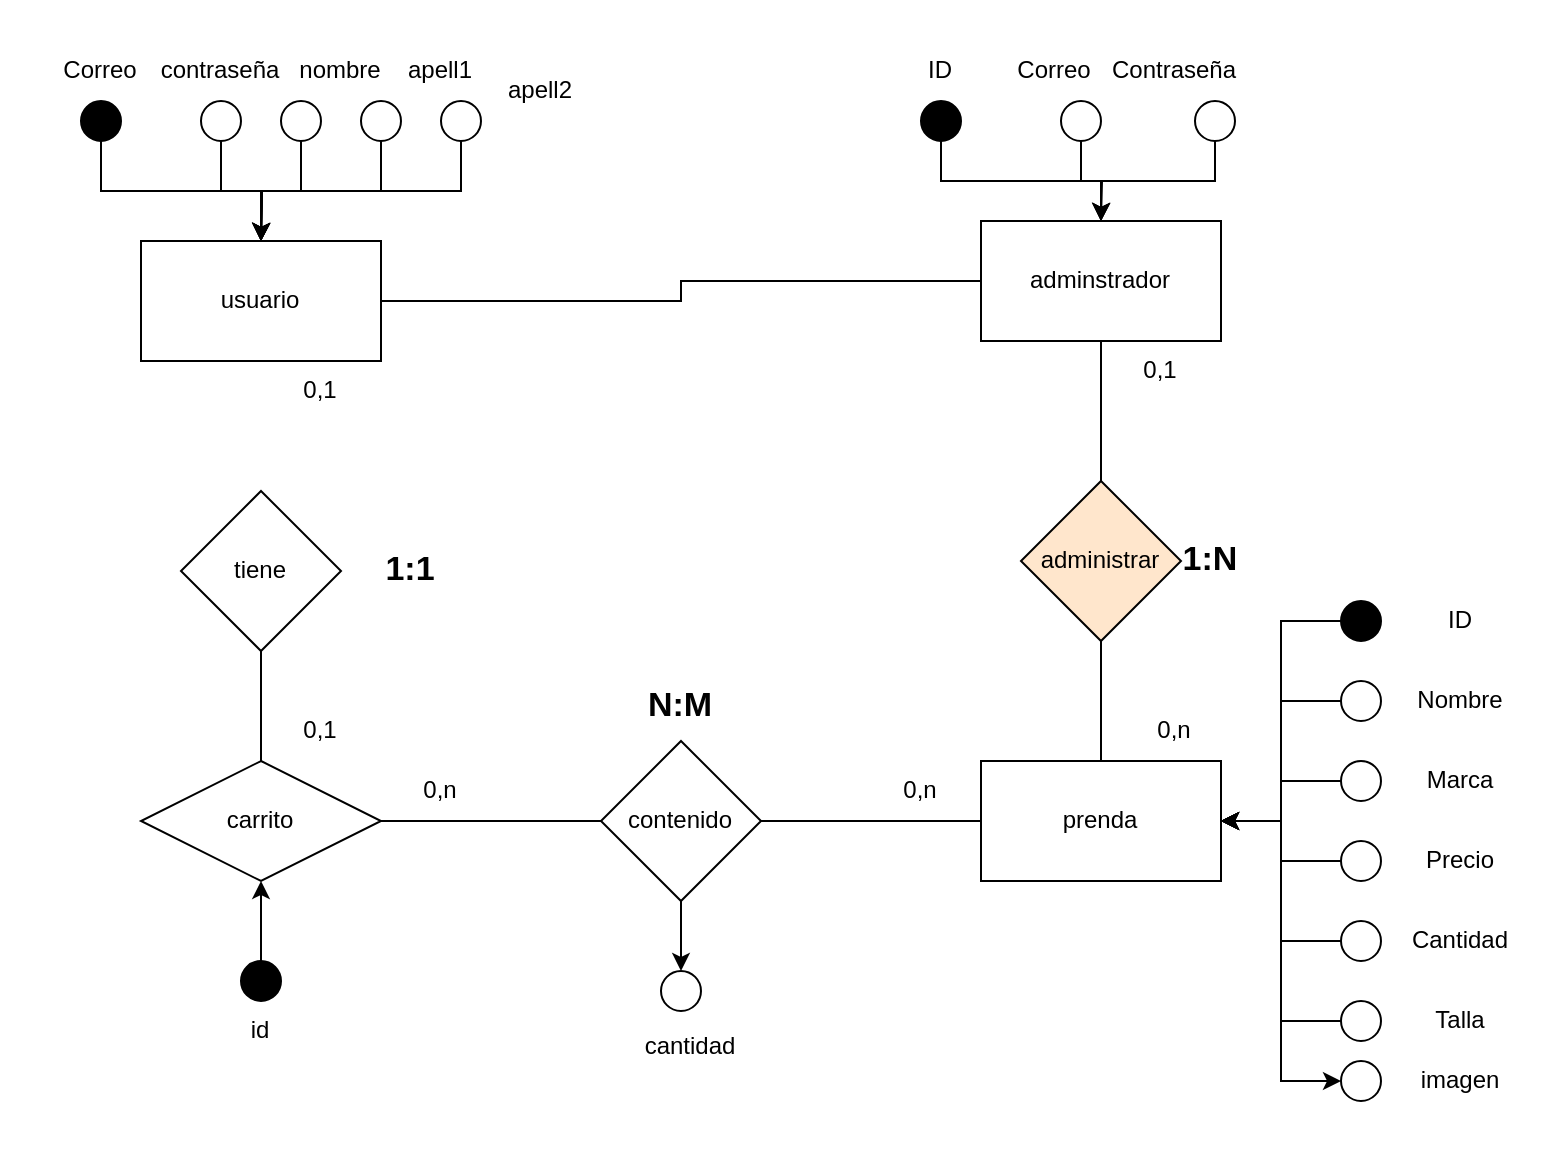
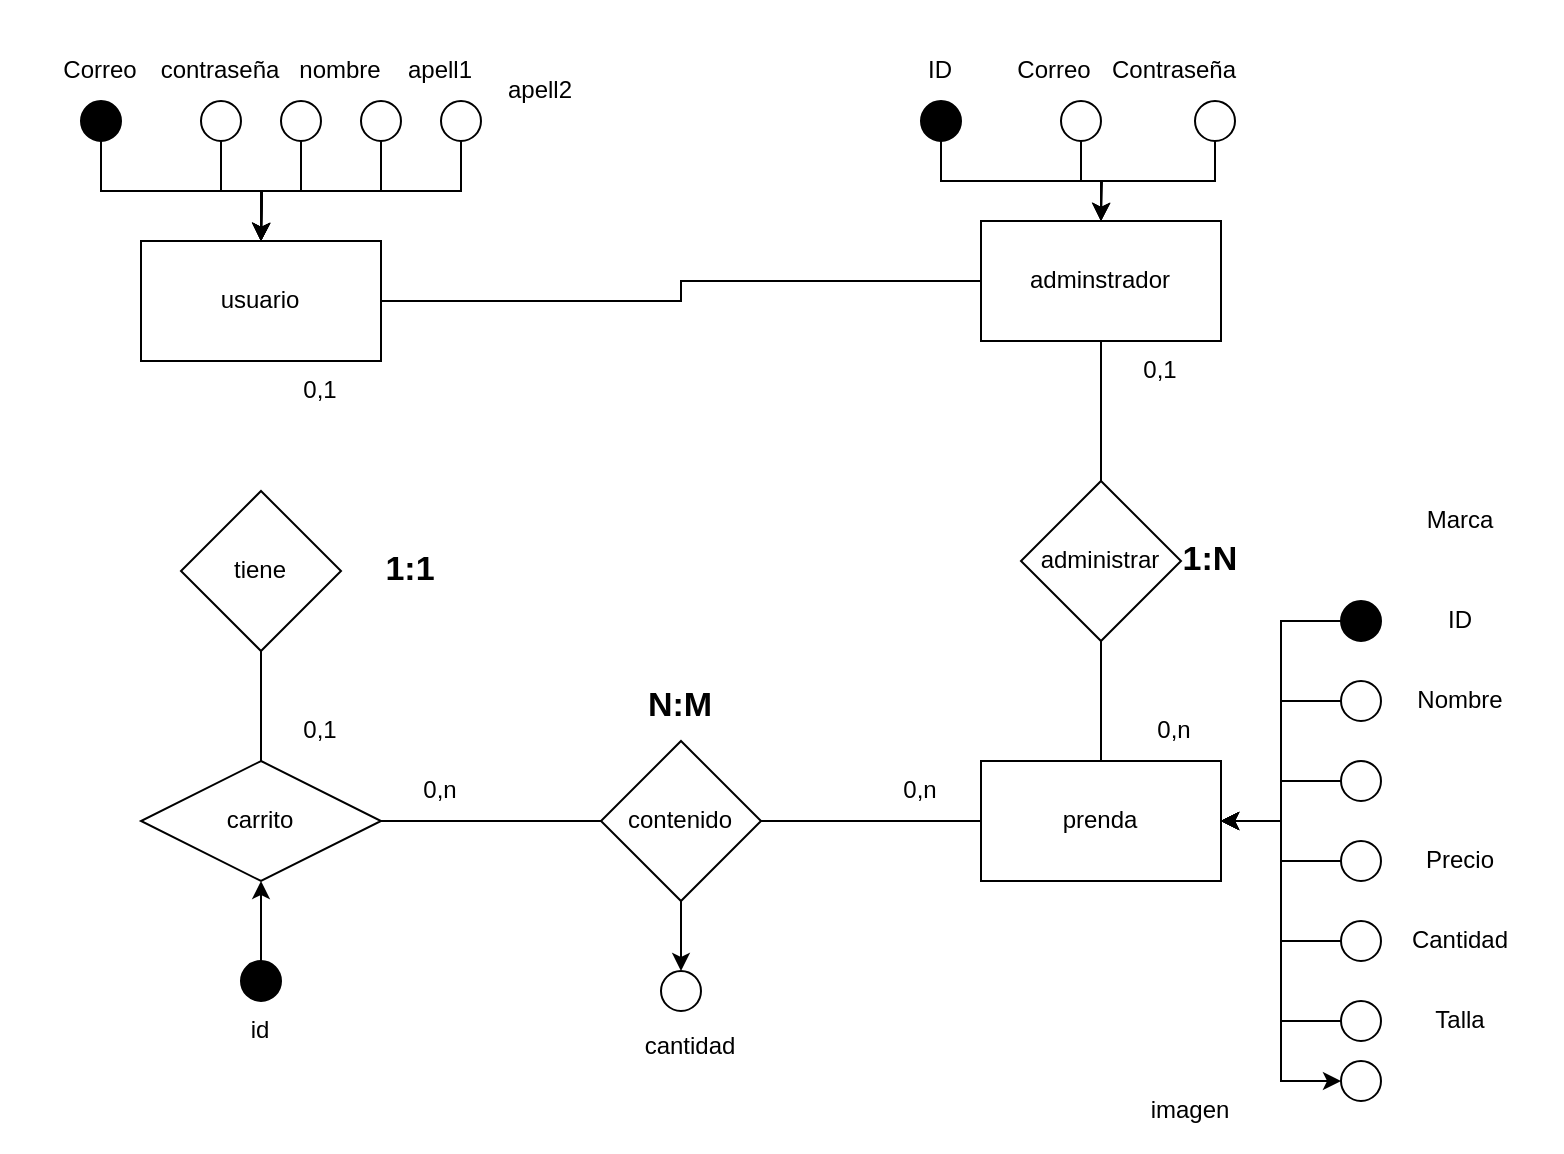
  <mxCell id="0" />
  <mxCell id="1" parent="0" />
  <mxCell id="2" value="" style="edgeStyle=orthogonalEdgeStyle;rounded=0;orthogonalLoop=1;jettySize=auto;html=1;endArrow=none;endFill=0;" parent="1" source="3" target="5" edge="1"><mxGeometry relative="1" as="geometry" /></mxCell>
  <mxCell id="3" value="usuario" style="rounded=0;whiteSpace=wrap;html=1;" parent="1" vertex="1"><mxGeometry x="70" y="120" width="120" height="60" as="geometry" /></mxCell>
  <mxCell id="4" style="edgeStyle=orthogonalEdgeStyle;rounded=0;orthogonalLoop=1;jettySize=auto;html=1;exitX=0.5;exitY=1;exitDx=0;exitDy=0;entryX=0.5;entryY=0;entryDx=0;entryDy=0;endArrow=none;endFill=0;" parent="1" source="5" target="9" edge="1"><mxGeometry relative="1" as="geometry" /></mxCell>
  <mxCell id="5" value="adminstrador" style="rounded=0;whiteSpace=wrap;html=1;" parent="1" vertex="1"><mxGeometry x="490" y="110" width="120" height="60" as="geometry" /></mxCell>
  <mxCell id="6" style="edgeStyle=orthogonalEdgeStyle;rounded=0;orthogonalLoop=1;jettySize=auto;html=1;exitX=0.5;exitY=0;exitDx=0;exitDy=0;entryX=0.5;entryY=1;entryDx=0;entryDy=0;endArrow=none;endFill=0;" parent="1" source="8" target="9" edge="1"><mxGeometry relative="1" as="geometry" /></mxCell>
  <mxCell id="7" style="edgeStyle=orthogonalEdgeStyle;rounded=0;orthogonalLoop=1;jettySize=auto;html=1;exitX=1;exitY=0.5;exitDx=0;exitDy=0;entryX=0;entryY=0.5;entryDx=0;entryDy=0;" parent="1" source="8" target="73" edge="1"><mxGeometry relative="1" as="geometry" /></mxCell>
  <mxCell id="8" value="prenda" style="rounded=0;whiteSpace=wrap;html=1;" parent="1" vertex="1"><mxGeometry x="490" y="380" width="120" height="60" as="geometry" /></mxCell>
- <mxCell id="9" value="administrar" style="rhombus;whiteSpace=wrap;html=1;fillColor=#ffe6cc;" parent="1" vertex="1"><mxGeometry x="510" y="240" width="80" height="80" as="geometry" /></mxCell>
+ <mxCell id="9" value="administrar" style="rhombus;whiteSpace=wrap;html=1;" parent="1" vertex="1"><mxGeometry x="510" y="240" width="80" height="80" as="geometry" /></mxCell>
  <mxCell id="10" style="edgeStyle=orthogonalEdgeStyle;rounded=0;orthogonalLoop=1;jettySize=auto;html=1;exitX=0.5;exitY=1;exitDx=0;exitDy=0;entryX=0.5;entryY=0;entryDx=0;entryDy=0;" parent="1" source="11" target="3" edge="1"><mxGeometry relative="1" as="geometry"><Array as="points"><mxPoint x="50" y="95" /><mxPoint y="95" x="130" /></Array></mxGeometry></mxCell>
  <mxCell id="11" value="" style="ellipse;whiteSpace=wrap;html=1;aspect=fixed;fillColor=#000000;" parent="1" vertex="1"><mxGeometry x="40" y="50" width="20" height="20" as="geometry" /></mxCell>
  <mxCell id="12" style="edgeStyle=orthogonalEdgeStyle;rounded=0;orthogonalLoop=1;jettySize=auto;html=1;exitX=0.5;exitY=1;exitDx=0;exitDy=0;" parent="1" source="13" edge="1"><mxGeometry relative="1" as="geometry"><mxPoint y="120" as="targetPoint" x="130" /></mxGeometry></mxCell>
  <mxCell id="13" value="" style="ellipse;whiteSpace=wrap;html=1;aspect=fixed;" parent="1" vertex="1"><mxGeometry x="100" y="50" width="20" height="20" as="geometry" /></mxCell>
  <mxCell id="14" style="edgeStyle=orthogonalEdgeStyle;rounded=0;orthogonalLoop=1;jettySize=auto;html=1;exitX=0.5;exitY=1;exitDx=0;exitDy=0;" parent="1" source="15" edge="1"><mxGeometry relative="1" as="geometry"><mxPoint y="120" as="targetPoint" x="130" /></mxGeometry></mxCell>
  <mxCell id="15" value="" style="ellipse;whiteSpace=wrap;html=1;aspect=fixed;" parent="1" vertex="1"><mxGeometry x="140" y="50" width="20" height="20" as="geometry" /></mxCell>
  <mxCell id="16" style="edgeStyle=orthogonalEdgeStyle;rounded=0;orthogonalLoop=1;jettySize=auto;html=1;exitX=0.5;exitY=1;exitDx=0;exitDy=0;" parent="1" source="17" edge="1"><mxGeometry relative="1" as="geometry"><mxPoint x="550" y="110" as="targetPoint" /></mxGeometry></mxCell>
  <mxCell id="17" value="" style="ellipse;whiteSpace=wrap;html=1;aspect=fixed;fillColor=#FFFFFF;" parent="1" vertex="1"><mxGeometry x="530" y="50" width="20" height="20" as="geometry" /></mxCell>
  <mxCell id="18" style="edgeStyle=orthogonalEdgeStyle;rounded=0;orthogonalLoop=1;jettySize=auto;html=1;exitX=0.5;exitY=1;exitDx=0;exitDy=0;" parent="1" source="19" edge="1"><mxGeometry relative="1" as="geometry"><mxPoint y="120" as="targetPoint" x="130" /></mxGeometry></mxCell>
  <mxCell id="19" value="" style="ellipse;whiteSpace=wrap;html=1;aspect=fixed;" parent="1" vertex="1"><mxGeometry x="180" y="50" width="20" height="20" as="geometry" /></mxCell>
  <mxCell id="20" style="edgeStyle=orthogonalEdgeStyle;rounded=0;orthogonalLoop=1;jettySize=auto;html=1;exitX=0.5;exitY=1;exitDx=0;exitDy=0;entryX=0.5;entryY=0;entryDx=0;entryDy=0;" parent="1" source="21" target="3" edge="1"><mxGeometry relative="1" as="geometry" /></mxCell>
  <mxCell id="21" value="" style="ellipse;whiteSpace=wrap;html=1;aspect=fixed;" parent="1" vertex="1"><mxGeometry x="220" y="50" width="20" height="20" as="geometry" /></mxCell>
  <mxCell id="22" style="edgeStyle=orthogonalEdgeStyle;rounded=0;orthogonalLoop=1;jettySize=auto;html=1;exitX=0.5;exitY=1;exitDx=0;exitDy=0;entryX=0.5;entryY=0;entryDx=0;entryDy=0;" parent="1" source="23" target="5" edge="1"><mxGeometry relative="1" as="geometry" /></mxCell>
  <mxCell id="23" value="" style="ellipse;whiteSpace=wrap;html=1;aspect=fixed;" parent="1" vertex="1"><mxGeometry x="597" y="50" width="20" height="20" as="geometry" /></mxCell>
  <mxCell id="24" style="edgeStyle=orthogonalEdgeStyle;rounded=0;orthogonalLoop=1;jettySize=auto;html=1;exitX=0;exitY=0.5;exitDx=0;exitDy=0;entryX=1;entryY=0.5;entryDx=0;entryDy=0;" parent="1" source="25" target="8" edge="1"><mxGeometry relative="1" as="geometry" /></mxCell>
  <mxCell id="25" value="" style="ellipse;whiteSpace=wrap;html=1;aspect=fixed;fillColor=#000000;" parent="1" vertex="1"><mxGeometry x="670" y="300" width="20" height="20" as="geometry" /></mxCell>
  <mxCell id="26" style="edgeStyle=orthogonalEdgeStyle;rounded=0;orthogonalLoop=1;jettySize=auto;html=1;exitX=0;exitY=0.5;exitDx=0;exitDy=0;entryX=1;entryY=0.5;entryDx=0;entryDy=0;" parent="1" source="27" target="8" edge="1"><mxGeometry relative="1" as="geometry" /></mxCell>
  <mxCell id="27" value="" style="ellipse;whiteSpace=wrap;html=1;aspect=fixed;" parent="1" vertex="1"><mxGeometry x="670" y="420" width="20" height="20" as="geometry" /></mxCell>
  <mxCell id="28" style="edgeStyle=orthogonalEdgeStyle;rounded=0;orthogonalLoop=1;jettySize=auto;html=1;exitX=0;exitY=0.5;exitDx=0;exitDy=0;" parent="1" source="29" target="8" edge="1"><mxGeometry relative="1" as="geometry" /></mxCell>
  <mxCell id="29" value="" style="ellipse;whiteSpace=wrap;html=1;aspect=fixed;" parent="1" vertex="1"><mxGeometry x="670" y="380" width="20" height="20" as="geometry" /></mxCell>
  <mxCell id="30" style="edgeStyle=orthogonalEdgeStyle;rounded=0;orthogonalLoop=1;jettySize=auto;html=1;exitX=0;exitY=0.5;exitDx=0;exitDy=0;entryX=1;entryY=0.5;entryDx=0;entryDy=0;" parent="1" source="31" target="8" edge="1"><mxGeometry relative="1" as="geometry" /></mxCell>
  <mxCell id="31" value="" style="ellipse;whiteSpace=wrap;html=1;aspect=fixed;" parent="1" vertex="1"><mxGeometry x="670" y="340" width="20" height="20" as="geometry" /></mxCell>
  <mxCell id="32" style="edgeStyle=orthogonalEdgeStyle;rounded=0;orthogonalLoop=1;jettySize=auto;html=1;exitX=0;exitY=0.5;exitDx=0;exitDy=0;entryX=1;entryY=0.5;entryDx=0;entryDy=0;" parent="1" source="33" target="8" edge="1"><mxGeometry relative="1" as="geometry" /></mxCell>
  <mxCell id="33" value="" style="ellipse;whiteSpace=wrap;html=1;aspect=fixed;" parent="1" vertex="1"><mxGeometry x="670" y="460" width="20" height="20" as="geometry" /></mxCell>
  <mxCell id="34" style="edgeStyle=orthogonalEdgeStyle;rounded=0;orthogonalLoop=1;jettySize=auto;html=1;exitX=0;exitY=0.5;exitDx=0;exitDy=0;entryX=1;entryY=0.5;entryDx=0;entryDy=0;" parent="1" source="35" target="8" edge="1"><mxGeometry relative="1" as="geometry" /></mxCell>
  <mxCell id="35" value="" style="ellipse;whiteSpace=wrap;html=1;aspect=fixed;" parent="1" vertex="1"><mxGeometry x="670" y="500" width="20" height="20" as="geometry" /></mxCell>
  <mxCell id="36" value="ID" style="text;html=1;strokeColor=none;fillColor=none;align=center;verticalAlign=middle;whiteSpace=wrap;rounded=0;" parent="1" vertex="1"><mxGeometry x="700" y="295" width="60" height="30" as="geometry" /></mxCell>
  <mxCell id="37" value="Nombre" style="text;html=1;strokeColor=none;fillColor=none;align=center;verticalAlign=middle;whiteSpace=wrap;rounded=0;" parent="1" vertex="1"><mxGeometry x="700" y="335" width="60" height="30" as="geometry" /></mxCell>
- <mxCell id="38" value="Marca" style="text;html=1;strokeColor=none;fillColor=none;align=center;verticalAlign=middle;whiteSpace=wrap;rounded=0;" parent="1" vertex="1"><mxGeometry x="700" y="375" width="60" height="30" as="geometry" /></mxCell>
+ <mxCell id="38" value="Marca" style="text;html=1;strokeColor=none;fillColor=none;align=center;verticalAlign=middle;whiteSpace=wrap;rounded=0;" parent="1" vertex="1"><mxGeometry x="700" y="245" width="60" height="30" as="geometry" /></mxCell>
  <mxCell id="39" value="Precio" style="text;html=1;strokeColor=none;fillColor=none;align=center;verticalAlign=middle;whiteSpace=wrap;rounded=0;" parent="1" vertex="1"><mxGeometry x="700" y="415" width="60" height="30" as="geometry" /></mxCell>
  <mxCell id="40" value="Cantidad" style="text;html=1;strokeColor=none;fillColor=none;align=center;verticalAlign=middle;whiteSpace=wrap;rounded=0;" parent="1" vertex="1"><mxGeometry x="700" y="455" width="60" height="30" as="geometry" /></mxCell>
  <mxCell id="41" value="Talla" style="text;html=1;strokeColor=none;fillColor=none;align=center;verticalAlign=middle;whiteSpace=wrap;rounded=0;" parent="1" vertex="1"><mxGeometry x="700" y="495" width="60" height="30" as="geometry" /></mxCell>
  <mxCell id="42" value="Correo" style="text;html=1;strokeColor=none;fillColor=none;align=center;verticalAlign=middle;whiteSpace=wrap;rounded=0;" parent="1" vertex="1"><mxGeometry x="497" y="20" width="60" height="30" as="geometry" /></mxCell>
  <mxCell id="43" value="Contraseña" style="text;html=1;strokeColor=none;fillColor=none;align=center;verticalAlign=middle;whiteSpace=wrap;rounded=0;" parent="1" vertex="1"><mxGeometry x="557" y="20" width="60" height="30" as="geometry" /></mxCell>
  <mxCell id="44" value="Correo" style="text;html=1;strokeColor=none;fillColor=none;align=center;verticalAlign=middle;whiteSpace=wrap;rounded=0;" parent="1" vertex="1"><mxGeometry x="20" y="20" width="60" height="30" as="geometry" /></mxCell>
  <mxCell id="45" value="nombre" style="text;html=1;strokeColor=none;fillColor=none;align=center;verticalAlign=middle;whiteSpace=wrap;rounded=0;" parent="1" vertex="1"><mxGeometry x="140" y="20" width="60" height="30" as="geometry" /></mxCell>
  <mxCell id="46" value="apell1" style="text;html=1;strokeColor=none;fillColor=none;align=center;verticalAlign=middle;whiteSpace=wrap;rounded=0;" parent="1" vertex="1"><mxGeometry x="190" y="20" width="60" height="30" as="geometry" /></mxCell>
  <mxCell id="47" value="apell2" style="text;html=1;strokeColor=none;fillColor=none;align=center;verticalAlign=middle;whiteSpace=wrap;rounded=0;" parent="1" vertex="1"><mxGeometry x="240" y="30" width="60" height="30" as="geometry" /></mxCell>
  <mxCell id="48" value="contraseña" style="text;html=1;strokeColor=none;fillColor=none;align=center;verticalAlign=middle;whiteSpace=wrap;rounded=0;" parent="1" vertex="1"><mxGeometry x="80" y="20" width="60" height="30" as="geometry" /></mxCell>
  <mxCell id="49" value="0,n" style="text;html=1;strokeColor=none;fillColor=none;align=center;verticalAlign=middle;whiteSpace=wrap;rounded=0;" parent="1" vertex="1"><mxGeometry x="557" y="350" width="60" height="30" as="geometry" /></mxCell>
  <mxCell id="50" value="0,1" style="text;html=1;strokeColor=none;fillColor=none;align=center;verticalAlign=middle;whiteSpace=wrap;rounded=0;" parent="1" vertex="1"><mxGeometry x="550" y="170" width="60" height="30" as="geometry" /></mxCell>
  <mxCell id="51" value="1:N" style="text;html=1;align=center;verticalAlign=middle;whiteSpace=wrap;rounded=0;shadow=0;fontStyle=1;fontSize=17;rotation=0;" parent="1" vertex="1"><mxGeometry x="570" y="262.5" width="70" height="35" as="geometry" /></mxCell>
  <mxCell id="52" style="edgeStyle=orthogonalEdgeStyle;rounded=0;orthogonalLoop=1;jettySize=auto;html=1;exitX=0.5;exitY=1;exitDx=0;exitDy=0;entryX=0.5;entryY=0;entryDx=0;entryDy=0;" parent="1" source="53" target="5" edge="1"><mxGeometry relative="1" as="geometry" /></mxCell>
  <mxCell id="53" value="" style="ellipse;whiteSpace=wrap;html=1;aspect=fixed;fillColor=#000000;" parent="1" vertex="1"><mxGeometry x="460" y="50" width="20" height="20" as="geometry" /></mxCell>
  <mxCell id="54" value="ID" style="text;html=1;strokeColor=none;fillColor=none;align=center;verticalAlign=middle;whiteSpace=wrap;rounded=0;" parent="1" vertex="1"><mxGeometry x="440" y="20" width="60" height="30" as="geometry" /></mxCell>
  <mxCell id="55" value="" style="edgeStyle=orthogonalEdgeStyle;rounded=0;orthogonalLoop=1;jettySize=auto;html=1;endArrow=none;endFill=0;" parent="1" source="56" target="59" edge="1"><mxGeometry relative="1" as="geometry" /></mxCell>
  <mxCell id="56" value="carrito" style="rhombus;whiteSpace=wrap;html=1;" parent="1" vertex="1"><mxGeometry x="70" y="380" width="120" height="60" as="geometry" /></mxCell>
  <mxCell id="57" value="" style="edgeStyle=orthogonalEdgeStyle;rounded=0;orthogonalLoop=1;jettySize=auto;html=1;endArrow=none;endFill=0;" parent="1" source="59" target="8" edge="1"><mxGeometry relative="1" as="geometry" /></mxCell>
  <mxCell id="58" style="edgeStyle=orthogonalEdgeStyle;rounded=0;orthogonalLoop=1;jettySize=auto;html=1;exitX=0.5;exitY=1;exitDx=0;exitDy=0;entryX=0.5;entryY=0;entryDx=0;entryDy=0;" parent="1" source="59" target="71" edge="1"><mxGeometry relative="1" as="geometry" /></mxCell>
  <mxCell id="59" value="contenido" style="rhombus;whiteSpace=wrap;html=1;" parent="1" vertex="1"><mxGeometry x="300" y="370" width="80" height="80" as="geometry" /></mxCell>
  <mxCell id="60" value="" style="edgeStyle=orthogonalEdgeStyle;rounded=0;orthogonalLoop=1;jettySize=auto;html=1;endArrow=none;endFill=0;" parent="1" source="61" target="56" edge="1"><mxGeometry relative="1" as="geometry" /></mxCell>
  <mxCell id="61" value="tiene" style="rhombus;whiteSpace=wrap;html=1;" parent="1" vertex="1"><mxGeometry x="90" y="245" width="80" height="80" as="geometry" /></mxCell>
  <mxCell id="62" value="0,1" style="text;html=1;strokeColor=none;fillColor=none;align=center;verticalAlign=middle;whiteSpace=wrap;rounded=0;" parent="1" vertex="1"><mxGeometry y="350" width="60" height="30" as="geometry" x="130" /></mxCell>
  <mxCell id="63" value="0,1" style="text;html=1;strokeColor=none;fillColor=none;align=center;verticalAlign=middle;whiteSpace=wrap;rounded=0;" parent="1" vertex="1"><mxGeometry y="180" width="60" height="30" as="geometry" x="130" /></mxCell>
  <mxCell id="64" value="1:1" style="text;html=1;align=center;verticalAlign=middle;whiteSpace=wrap;rounded=0;shadow=0;fontStyle=1;fontSize=17;rotation=0;" parent="1" vertex="1"><mxGeometry x="170" y="267.5" width="70" height="35" as="geometry" /></mxCell>
  <mxCell id="65" value="0,n" style="text;html=1;strokeColor=none;fillColor=none;align=center;verticalAlign=middle;whiteSpace=wrap;rounded=0;" parent="1" vertex="1"><mxGeometry x="430" y="380" width="60" height="30" as="geometry" /></mxCell>
  <mxCell id="66" value="0,n" style="text;html=1;strokeColor=none;fillColor=none;align=center;verticalAlign=middle;whiteSpace=wrap;rounded=0;" parent="1" vertex="1"><mxGeometry x="190" y="380" width="60" height="30" as="geometry" /></mxCell>
  <mxCell id="67" value="N:M" style="text;html=1;align=center;verticalAlign=middle;whiteSpace=wrap;rounded=0;shadow=0;fontStyle=1;fontSize=17;rotation=0;" parent="1" vertex="1"><mxGeometry x="305" y="335" width="70" height="35" as="geometry" /></mxCell>
  <mxCell id="68" style="edgeStyle=orthogonalEdgeStyle;rounded=0;orthogonalLoop=1;jettySize=auto;html=1;exitX=0.5;exitY=0;exitDx=0;exitDy=0;entryX=0.5;entryY=1;entryDx=0;entryDy=0;" parent="1" source="69" target="56" edge="1"><mxGeometry relative="1" as="geometry" /></mxCell>
  <mxCell id="69" value="" style="ellipse;whiteSpace=wrap;html=1;aspect=fixed;fillColor=#000000;" parent="1" vertex="1"><mxGeometry x="120" y="480" width="20" height="20" as="geometry" /></mxCell>
  <mxCell id="70" value="id" style="text;html=1;strokeColor=none;fillColor=none;align=center;verticalAlign=middle;whiteSpace=wrap;rounded=0;" parent="1" vertex="1"><mxGeometry x="100" y="500" width="60" height="30" as="geometry" /></mxCell>
  <mxCell id="71" value="" style="ellipse;whiteSpace=wrap;html=1;aspect=fixed;" parent="1" vertex="1"><mxGeometry x="330" y="485" width="20" height="20" as="geometry" /></mxCell>
  <mxCell id="72" value="cantidad" style="text;html=1;strokeColor=none;fillColor=none;align=center;verticalAlign=middle;whiteSpace=wrap;rounded=0;" parent="1" vertex="1"><mxGeometry x="315" y="507.5" width="60" height="30" as="geometry" /></mxCell>
  <mxCell id="73" value="" style="ellipse;whiteSpace=wrap;html=1;aspect=fixed;" parent="1" vertex="1"><mxGeometry x="670" y="530" width="20" height="20" as="geometry" /></mxCell>
- <mxCell id="74" value="imagen" style="text;html=1;strokeColor=none;fillColor=none;align=center;verticalAlign=middle;whiteSpace=wrap;rounded=0;" parent="1" vertex="1"><mxGeometry x="700" y="525" width="60" height="30" as="geometry" /></mxCell>
+ <mxCell id="74" value="imagen" style="text;html=1;strokeColor=none;fillColor=none;align=center;verticalAlign=middle;whiteSpace=wrap;rounded=0;" parent="1" vertex="1"><mxGeometry x="565" y="540" width="60" height="30" as="geometry" /></mxCell>
